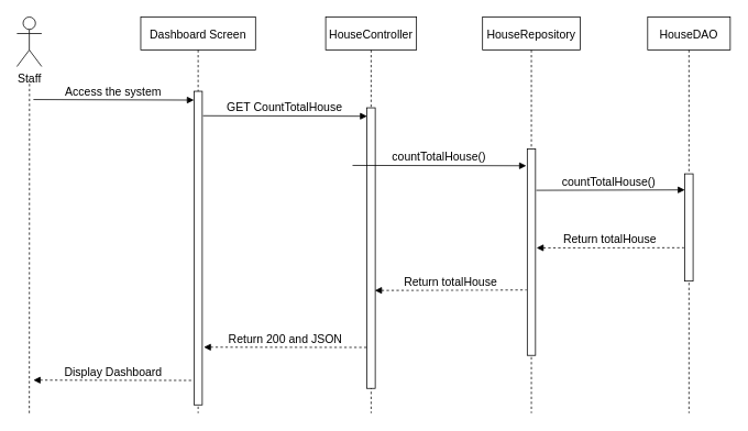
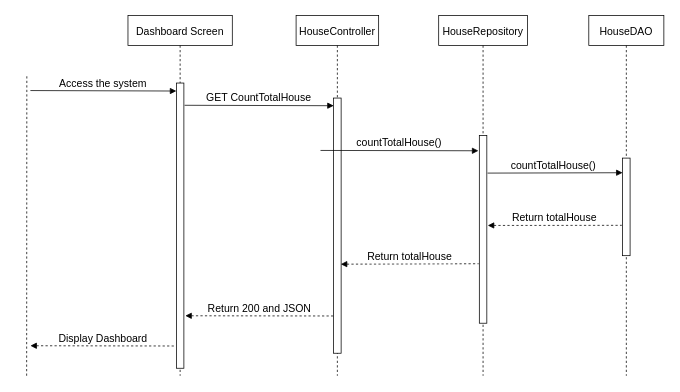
  <mxCell id="0" />
  <mxCell id="1" parent="0" />
  <mxCell id="2" value="Dashboard Screen" style="shape=umlLifeline;perimeter=lifelinePerimeter;container=1;collapsible=0;recursiveResize=0;rounded=0;shadow=0;strokeWidth=1;fontSize=14;" parent="1" vertex="1"><mxGeometry x="170" y="20" width="139" height="480" as="geometry" /></mxCell>
  <mxCell id="3" value="" style="points=[];perimeter=orthogonalPerimeter;rounded=0;shadow=0;strokeWidth=1;fontSize=14;" parent="2" vertex="1"><mxGeometry x="64.5" y="90" width="10" height="380" as="geometry" /></mxCell>
  <mxCell id="4" value="HouseController" style="shape=umlLifeline;perimeter=lifelinePerimeter;container=1;collapsible=0;recursiveResize=0;rounded=0;shadow=0;strokeWidth=1;fontSize=14;" parent="1" vertex="1"><mxGeometry x="394" y="20" width="110" height="480" as="geometry" /></mxCell>
  <mxCell id="5" value="" style="points=[];perimeter=orthogonalPerimeter;rounded=0;shadow=0;strokeWidth=1;fontSize=14;" parent="4" vertex="1"><mxGeometry x="50" y="110" width="10" height="340" as="geometry" /></mxCell>
- <mxCell id="6" value="Staff" style="shape=umlActor;verticalLabelPosition=bottom;verticalAlign=top;html=1;outlineConnect=0;fontSize=14;" parent="1" vertex="1"><mxGeometry x="20" y="20" width="30" height="60" as="geometry" /></mxCell>
  <mxCell id="7" value="" style="endArrow=none;dashed=1;html=1;rounded=0;startArrow=none;fontSize=14;" parent="1" edge="1"><mxGeometry width="50" height="50" relative="1" as="geometry"><mxPoint x="35" y="500" as="sourcePoint" /><mxPoint x="35.25" y="100" as="targetPoint" /></mxGeometry></mxCell>
  <mxCell id="8" value="Access the system" style="verticalAlign=bottom;endArrow=block;entryX=-0.007;entryY=0.028;shadow=0;strokeWidth=1;entryDx=0;entryDy=0;entryPerimeter=0;fontSize=14;" parent="1" target="3" edge="1"><mxGeometry relative="1" as="geometry"><mxPoint x="40" y="120" as="sourcePoint" /><mxPoint x="210" y="120" as="targetPoint" /></mxGeometry></mxCell>
  <mxCell id="9" value="GET CountTotalHouse" style="verticalAlign=bottom;endArrow=block;shadow=0;strokeWidth=1;entryX=0.016;entryY=0.03;entryDx=0;entryDy=0;entryPerimeter=0;exitX=1.094;exitY=0.078;exitDx=0;exitDy=0;exitPerimeter=0;fontSize=14;" parent="1" source="3" target="5" edge="1"><mxGeometry relative="1" as="geometry"><mxPoint x="240" y="130" as="sourcePoint" /><mxPoint x="410" y="129" as="targetPoint" /></mxGeometry></mxCell>
  <mxCell id="10" value="HouseRepository" style="shape=umlLifeline;perimeter=lifelinePerimeter;container=1;collapsible=0;recursiveResize=0;rounded=0;shadow=0;strokeWidth=1;fontSize=14;" parent="1" vertex="1"><mxGeometry x="584" y="20" width="118.25" height="480" as="geometry" /></mxCell>
  <mxCell id="11" value="" style="points=[];perimeter=orthogonalPerimeter;rounded=0;shadow=0;strokeWidth=1;fontSize=14;" parent="10" vertex="1"><mxGeometry x="54.13" y="160" width="10" height="250" as="geometry" /></mxCell>
  <mxCell id="12" value="HouseDAO" style="shape=umlLifeline;perimeter=lifelinePerimeter;container=1;collapsible=0;recursiveResize=0;rounded=0;shadow=0;strokeWidth=1;fontSize=14;" parent="1" vertex="1"><mxGeometry x="784" y="20" width="100" height="480" as="geometry" /></mxCell>
  <mxCell id="13" value="" style="points=[];perimeter=orthogonalPerimeter;rounded=0;shadow=0;strokeWidth=1;fontSize=14;" parent="12" vertex="1"><mxGeometry x="45" y="190" width="10" height="130" as="geometry" /></mxCell>
  <mxCell id="14" value="countTotalHouse()" style="verticalAlign=bottom;endArrow=block;shadow=0;strokeWidth=1;exitX=1.076;exitY=0.166;exitDx=0;exitDy=0;exitPerimeter=0;entryX=-0.12;entryY=0.081;entryDx=0;entryDy=0;entryPerimeter=0;fontSize=14;" parent="1" target="11" edge="1"><mxGeometry relative="1" as="geometry"><mxPoint x="426.51" y="199.8" as="sourcePoint" /><mxPoint x="600.75" y="180" as="targetPoint" /></mxGeometry></mxCell>
  <mxCell id="15" value="countTotalHouse() " style="verticalAlign=bottom;endArrow=block;shadow=0;strokeWidth=1;exitX=1.097;exitY=0.2;exitDx=0;exitDy=0;exitPerimeter=0;entryX=0;entryY=0.15;entryDx=0;entryDy=0;entryPerimeter=0;fontSize=14;" parent="1" source="11" target="13" edge="1"><mxGeometry relative="1" as="geometry"><mxPoint x="630.75" y="199.72" as="sourcePoint" /><mxPoint x="810.75" y="200" as="targetPoint" /></mxGeometry></mxCell>
  <mxCell id="16" value="Return totalHouse" style="verticalAlign=bottom;endArrow=none;shadow=0;strokeWidth=1;entryX=-0.102;entryY=0.689;entryDx=0;entryDy=0;entryPerimeter=0;endFill=0;startArrow=block;startFill=1;dashed=1;exitX=1.126;exitY=0.479;exitDx=0;exitDy=0;exitPerimeter=0;fontSize=14;" parent="1" source="11" target="13" edge="1"><mxGeometry relative="1" as="geometry"><mxPoint x="630.75" y="281" as="sourcePoint" /><mxPoint x="810.89" y="250.16" as="targetPoint" /></mxGeometry></mxCell>
  <mxCell id="17" value="Return totalHouse" style="verticalAlign=bottom;endArrow=none;shadow=0;strokeWidth=1;endFill=0;startArrow=block;startFill=1;dashed=1;entryX=-0.079;entryY=0.683;entryDx=0;entryDy=0;entryPerimeter=0;fontSize=14;exitX=0.956;exitY=0.651;exitDx=0;exitDy=0;exitPerimeter=0;" parent="1" source="5" target="11" edge="1"><mxGeometry relative="1" as="geometry"><mxPoint x="426" y="351" as="sourcePoint" /><mxPoint x="620.2" y="290" as="targetPoint" /></mxGeometry></mxCell>
  <mxCell id="18" value="Return 200 and JSON" style="verticalAlign=bottom;endArrow=none;shadow=0;strokeWidth=1;entryX=-0.049;entryY=0.854;entryDx=0;entryDy=0;entryPerimeter=0;endFill=0;startArrow=block;startFill=1;dashed=1;exitX=1.19;exitY=0.816;exitDx=0;exitDy=0;exitPerimeter=0;fontSize=14;" parent="1" source="3" target="5" edge="1"><mxGeometry relative="1" as="geometry"><mxPoint x="230" y="330" as="sourcePoint" /><mxPoint x="419.45" y="330" as="targetPoint" /></mxGeometry></mxCell>
  <mxCell id="19" value="Display Dashboard" style="verticalAlign=bottom;endArrow=none;shadow=0;strokeWidth=1;entryX=-0.034;entryY=0.922;entryDx=0;entryDy=0;entryPerimeter=0;endFill=0;startArrow=block;startFill=1;dashed=1;fontSize=14;" parent="1" target="3" edge="1"><mxGeometry relative="1" as="geometry"><mxPoint x="40" y="460" as="sourcePoint" /><mxPoint x="229.45" y="340" as="targetPoint" /></mxGeometry></mxCell>
